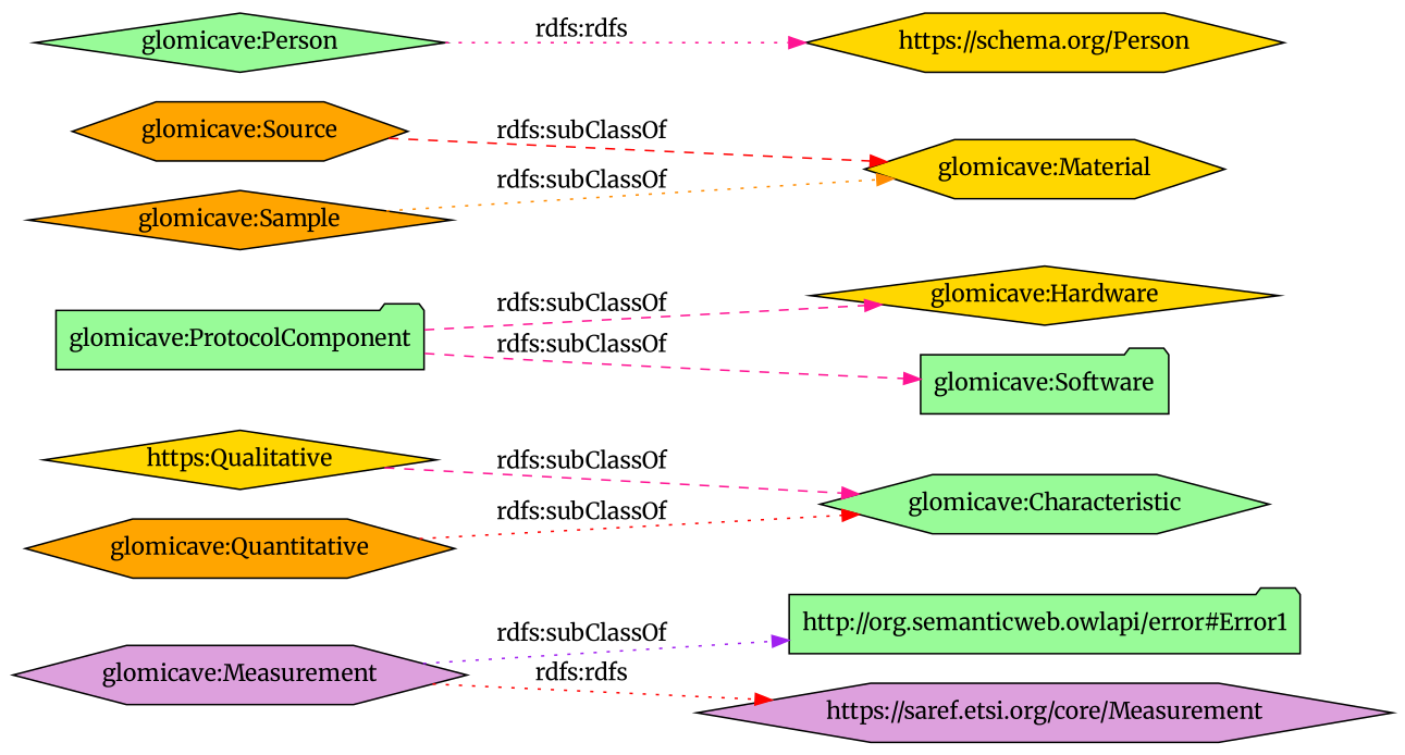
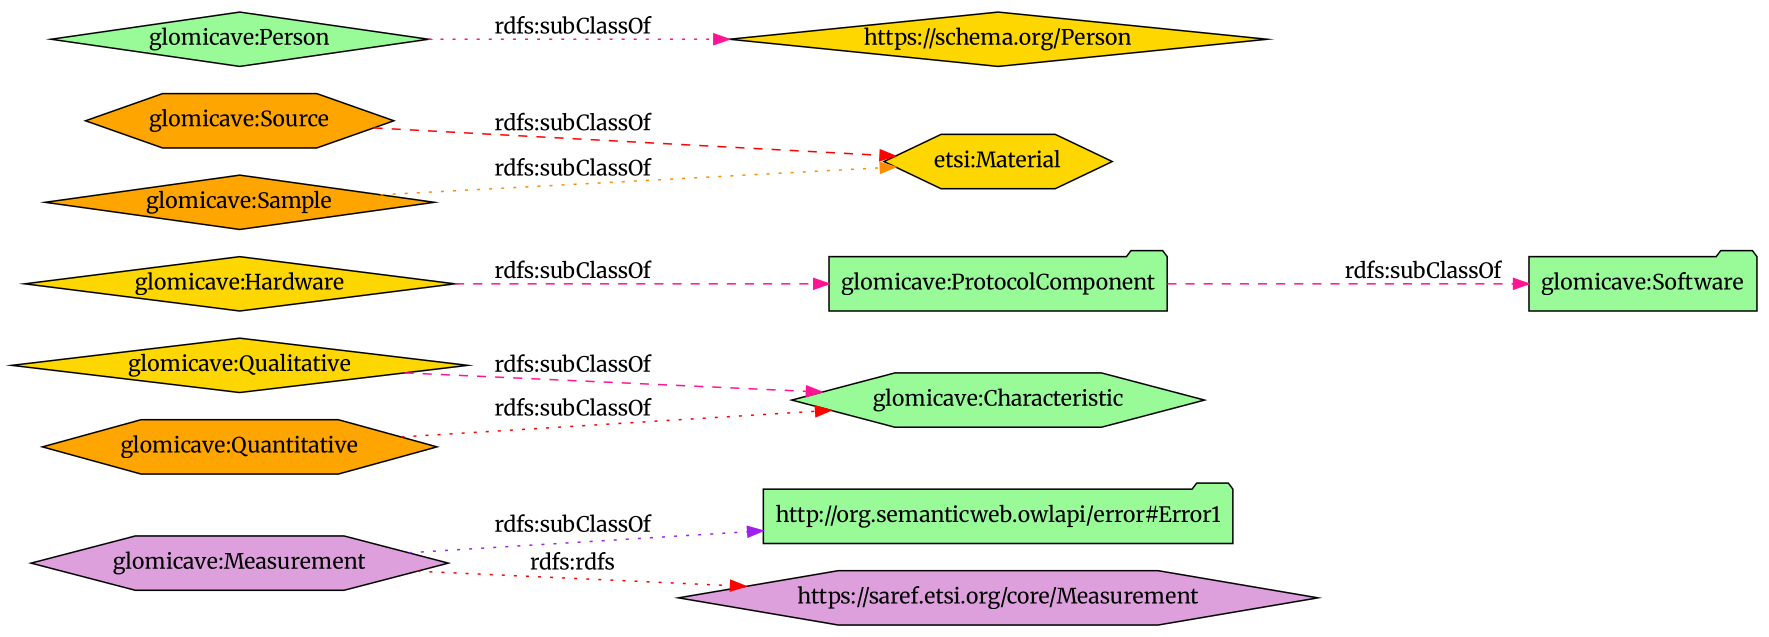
  digraph {
    fontname=Merriweather
    rankdir=LR
    node [color=black fillcolor=palegreen fontname=Merriweather shape=hexagon style=filled]
    edge [color=deeppink fontname=Merriweather style=dotted]
    "glomicave:Measurement" [fillcolor=plum]
    "http://org.semanticweb.owlapi/error#Error1" [shape=folder]
    "https://saref.etsi.org/core/Measurement" [fillcolor=plum]
-   "glomicave:Qualitative" [fillcolor=gold shape=diamond label="https:Qualitative"]
+   "glomicave:Qualitative" [fillcolor=gold shape=diamond]
    "glomicave:Characteristic"
    "glomicave:Quantitative" [fillcolor=orange]
    "glomicave:Hardware" [fillcolor=gold shape=diamond]
    "glomicave:ProtocolComponent" [shape=folder]
    "glomicave:Software" [shape=folder]
    "glomicave:Source" [fillcolor=orange]
-   "glomicave:Material" [fillcolor=gold]
-   "https://schema.org/Person" [fillcolor=gold]
+   "glomicave:Material" [fillcolor=gold label="etsi:Material"]
+   "https://schema.org/Person" [fillcolor=gold shape=diamond]
    "glomicave:Person" [shape=diamond]
    "glomicave:Sample" [fillcolor=orange shape=diamond]
    "glomicave:Measurement" -> "http://org.semanticweb.owlapi/error#Error1" [color=purple label="rdfs:subClassOf"]
    "glomicave:Measurement" -> "https://saref.etsi.org/core/Measurement" [color=red label="rdfs:rdfs"]
    "glomicave:Qualitative" -> "glomicave:Characteristic" [label="rdfs:subClassOf" style=dashed]
    "glomicave:Quantitative" -> "glomicave:Characteristic" [color=red label="rdfs:subClassOf"]
-   "glomicave:ProtocolComponent" -> "glomicave:Hardware" [label="rdfs:subClassOf" style=dashed]
+   "glomicave:Hardware" -> "glomicave:ProtocolComponent" [label="rdfs:subClassOf" style=dashed]
    "glomicave:ProtocolComponent" -> "glomicave:Software" [label="rdfs:subClassOf" style=dashed]
    "glomicave:Source" -> "glomicave:Material" [color=red label="rdfs:subClassOf" style=dashed]
-   "glomicave:Person" -> "https://schema.org/Person" [label="rdfs:rdfs"]
+   "glomicave:Person" -> "https://schema.org/Person" [label="rdfs:subClassOf"]
    "glomicave:Sample" -> "glomicave:Material" [color=darkorange label="rdfs:subClassOf"]
  }
